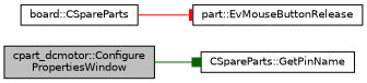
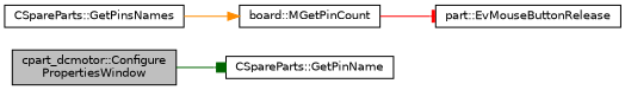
  digraph {
    rankdir=LR
    node [color=black fillcolor=white fontname=Helvetica fontsize=10 shape=record style=filled]
    edge [fontname=Helvetica fontsize=10 labelfontname=Helvetica labelfontsize=10 style=solid]
    n1 [fillcolor=grey75 fontcolor=black height=0.2 label="cpart_dcmotor::Configure\lPropertiesWindow" width=0.4]
    n2 [height=0.2 label="CSpareParts::GetPinName" width=0.4]
    n3 [height=0.2 label="part::EvMouseButtonRelease" width=0.4]
-   n5 [height=0.2 label="board::CSpareParts" width=0.4]
+   n4 [height=0.2 label="CSpareParts::GetPinsNames" width=0.4]
+   n5 [height=0.2 label="board::MGetPinCount" width=0.4]
    n1 -> n2 [arrowhead=box color=darkgreen]
+   n4 -> n5 [arrowhead=normal color=darkorange]
    n5 -> n3 [arrowhead=tee color=red]
  }
